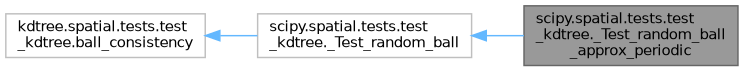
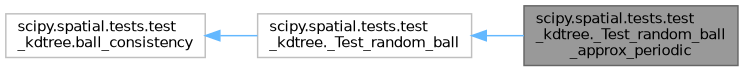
  digraph {
    rankdir=LR
    node [color=grey75 fillcolor=white fontname=Helvetica fontsize=10 shape=box style=filled]
    edge [color=steelblue1 dir=back fontname=Helvetica fontsize=10 labelfontname=Helvetica labelfontsize=10 style=solid]
    n1 [color=gray40 fillcolor=grey60 fontcolor=black height=0.2 label="scipy.spatial.tests.test\l_kdtree._Test_random_ball\l_approx_periodic" width=0.4]
    n2 [height=0.2 label="scipy.spatial.tests.test\l_kdtree._Test_random_ball" width=0.4]
-   n3 [height=0.2 label="kdtree.spatial.tests.test\l_kdtree.ball_consistency" width=0.4]
+   n3 [height=0.2 label="scipy.spatial.tests.test\l_kdtree.ball_consistency" width=0.4]
    n2 -> n1
    n3 -> n2
  }
